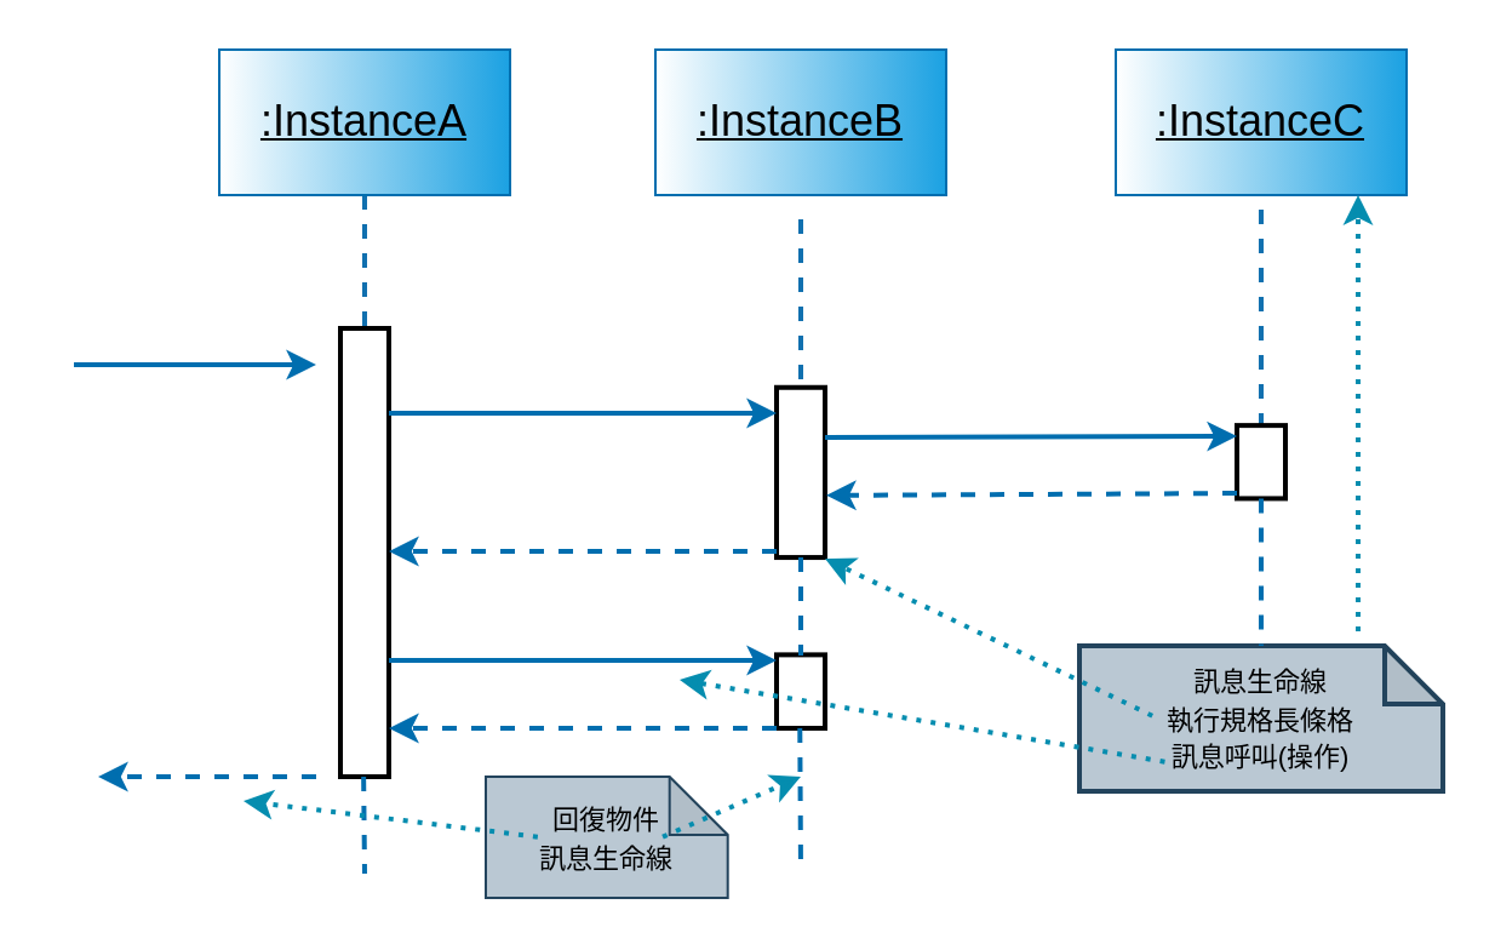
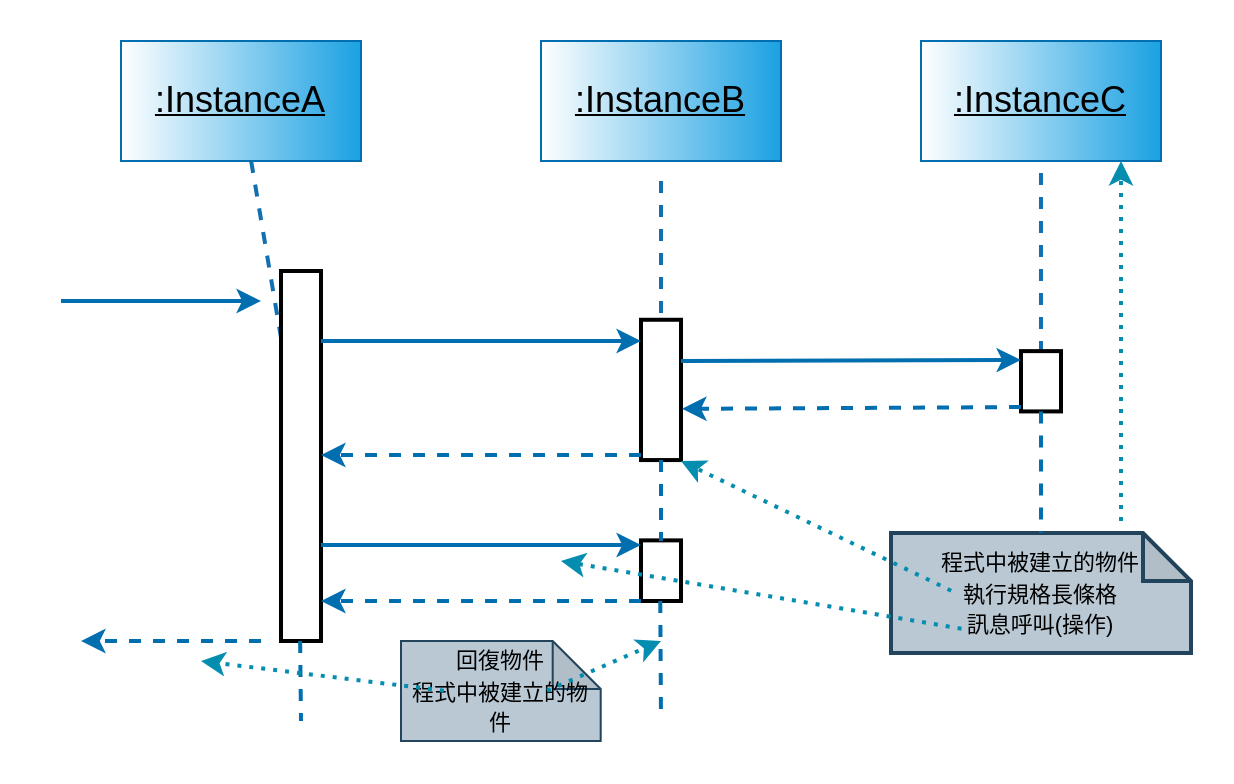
  <mxCell id="0" />
  <mxCell id="1" parent="0" />
- <mxCell id="2" value="&lt;font style=&quot;font-size: 11px;&quot; color=&quot;#000000&quot;&gt;訊息生命線&lt;br&gt;執行規格長條格&lt;br&gt;訊息呼叫(操作)&lt;br&gt;&lt;/font&gt;" style="shape=note;whiteSpace=wrap;html=1;backgroundOutline=1;darkOpacity=0.05;strokeColor=#23445d;strokeWidth=2;fontSize=13;fillColor=#bac8d3;gradientDirection=east;size=24;" vertex="1" parent="1"><mxGeometry x="445" y="266" width="150" height="60" as="geometry" /></mxCell>
- <mxCell id="3" value="&lt;font style=&quot;font-size: 11px;&quot; color=&quot;#000000&quot;&gt;回復物件&lt;br&gt;訊息生命線&lt;/font&gt;" style="shape=note;whiteSpace=wrap;html=1;backgroundOutline=1;darkOpacity=0.05;strokeColor=#23445d;strokeWidth=1;fontSize=13;fillColor=#bac8d3;gradientDirection=east;size=24;" vertex="1" parent="1"><mxGeometry x="200" y="320" width="99.85" height="50" as="geometry" /></mxCell>
+ <mxCell id="2" value="&lt;font style=&quot;font-size: 11px;&quot; color=&quot;#000000&quot;&gt;程式中被建立的物件&lt;br&gt;執行規格長條格&lt;br&gt;訊息呼叫(操作)&lt;br&gt;&lt;/font&gt;" style="shape=note;whiteSpace=wrap;html=1;backgroundOutline=1;darkOpacity=0.05;strokeColor=#23445d;strokeWidth=2;fontSize=13;fillColor=#bac8d3;gradientDirection=east;size=24;" vertex="1" parent="1"><mxGeometry x="445" y="266" width="150" height="60" as="geometry" /></mxCell>
+ <mxCell id="3" value="&lt;font style=&quot;font-size: 11px;&quot; color=&quot;#000000&quot;&gt;回復物件&lt;br&gt;程式中被建立的物件&lt;/font&gt;" style="shape=note;whiteSpace=wrap;html=1;backgroundOutline=1;darkOpacity=0.05;strokeColor=#23445d;strokeWidth=1;fontSize=13;fillColor=#bac8d3;gradientDirection=east;size=24;" vertex="1" parent="1"><mxGeometry x="200" y="320" width="99.85" height="50" as="geometry" /></mxCell>
  <mxCell id="4" style="edgeStyle=none;html=1;fontSize=18;fontColor=#000000;dashed=1;endArrow=none;endFill=0;strokeWidth=2;fillColor=#1ba1e2;strokeColor=#1170af;" edge="1" parent="1" source="5" target="8"><mxGeometry relative="1" as="geometry" /></mxCell>
- <mxCell id="5" value="&lt;font size=&quot;1&quot; style=&quot;&quot; color=&quot;#000000&quot;&gt;&lt;u style=&quot;font-size: 18px;&quot;&gt;:InstanceA&lt;/u&gt;&lt;/font&gt;" style="rounded=0;whiteSpace=wrap;html=1;gradientDirection=west;fillColor=#1ba1e2;fontColor=#ffffff;strokeColor=#006EAF;gradientColor=#FFFFFF;" vertex="1" parent="1"><mxGeometry x="90" y="20" width="120" height="60" as="geometry" /></mxCell>
+ <mxCell id="5" value="&lt;font size=&quot;1&quot; style=&quot;&quot; color=&quot;#000000&quot;&gt;&lt;u style=&quot;font-size: 18px;&quot;&gt;:InstanceA&lt;/u&gt;&lt;/font&gt;" style="rounded=0;whiteSpace=wrap;html=1;gradientDirection=west;fillColor=#1ba1e2;fontColor=#ffffff;strokeColor=#006EAF;gradientColor=#FFFFFF;" vertex="1" parent="1"><mxGeometry x="60" y="20" width="120" height="60" as="geometry" /></mxCell>
  <mxCell id="6" value="&lt;font size=&quot;1&quot; style=&quot;&quot; color=&quot;#000000&quot;&gt;&lt;u style=&quot;font-size: 18px;&quot;&gt;:InstanceB&lt;/u&gt;&lt;/font&gt;" style="rounded=0;whiteSpace=wrap;html=1;gradientDirection=west;fillColor=#1ba1e2;fontColor=#ffffff;strokeColor=#006EAF;gradientColor=#FFFFFF;" vertex="1" parent="1"><mxGeometry x="270" y="20" width="120" height="60" as="geometry" /></mxCell>
  <mxCell id="7" value="&lt;font size=&quot;1&quot; style=&quot;&quot; color=&quot;#000000&quot;&gt;&lt;u style=&quot;font-size: 18px;&quot;&gt;:InstanceC&lt;/u&gt;&lt;/font&gt;" style="rounded=0;whiteSpace=wrap;html=1;gradientDirection=west;fillColor=#1ba1e2;fontColor=#ffffff;strokeColor=#006EAF;gradientColor=#FFFFFF;" vertex="1" parent="1"><mxGeometry x="460" y="20" width="120" height="60" as="geometry" /></mxCell>
  <mxCell id="8" value="" style="rounded=0;whiteSpace=wrap;html=1;fontSize=18;fontColor=#000000;fillColor=#FFFFFF;gradientColor=none;gradientDirection=east;rotation=90;strokeColor=#000000;strokeWidth=2;" vertex="1" parent="1"><mxGeometry x="57.5" y="217.5" width="185" height="20" as="geometry" /></mxCell>
  <mxCell id="9" value="" style="endArrow=classic;html=1;fontSize=18;fontColor=#000000;fillColor=#1ba1e2;strokeColor=#006EAF;strokeWidth=2;" edge="1" parent="1"><mxGeometry width="50" height="50" relative="1" as="geometry"><mxPoint x="30" y="150" as="sourcePoint" /><mxPoint x="130" y="150" as="targetPoint" /></mxGeometry></mxCell>
  <mxCell id="10" value="&lt;font style=&quot;font-size: 13px;&quot; color=&quot;#ffffff&quot;&gt;operation1()&lt;/font&gt;" style="text;html=1;strokeColor=none;fillColor=none;align=center;verticalAlign=middle;whiteSpace=wrap;rounded=0;fontSize=18;fontColor=#000000;" vertex="1" parent="1"><mxGeometry x="20" y="126" width="100" height="20" as="geometry" /></mxCell>
  <mxCell id="11" value="" style="endArrow=classic;html=1;strokeWidth=2;fontSize=13;fontColor=#FFFFFF;dashed=1;fillColor=#1ba1e2;strokeColor=#006EAF;" edge="1" parent="1"><mxGeometry width="50" height="50" relative="1" as="geometry"><mxPoint x="130" y="320" as="sourcePoint" /><mxPoint x="40" y="320" as="targetPoint" /></mxGeometry></mxCell>
  <mxCell id="12" style="edgeStyle=none;html=1;fontSize=18;fontColor=#000000;dashed=1;endArrow=none;endFill=0;fillColor=#1ba1e2;strokeColor=#006EAF;strokeWidth=2;" edge="1" parent="1"><mxGeometry relative="1" as="geometry"><mxPoint x="149.57" y="320" as="sourcePoint" /><mxPoint x="150" y="360" as="targetPoint" /></mxGeometry></mxCell>
  <mxCell id="13" style="edgeStyle=none;html=1;fontSize=18;fontColor=#000000;dashed=1;endArrow=none;endFill=0;strokeWidth=2;fillColor=#1ba1e2;strokeColor=#1170AF;" edge="1" parent="1" target="14"><mxGeometry relative="1" as="geometry"><mxPoint x="330" y="90" as="sourcePoint" /></mxGeometry></mxCell>
  <mxCell id="14" value="" style="rounded=0;whiteSpace=wrap;html=1;fontSize=18;fontColor=#000000;fillColor=#FFFFFF;gradientColor=none;gradientDirection=east;rotation=90;strokeColor=#000000;strokeWidth=2;" vertex="1" parent="1"><mxGeometry x="294.93" y="184.45" width="70.15" height="20" as="geometry" /></mxCell>
  <mxCell id="15" value="" style="endArrow=classic;html=1;fontSize=18;fontColor=#000000;fillColor=#1ba1e2;strokeColor=#006EAF;strokeWidth=2;" edge="1" parent="1"><mxGeometry width="50" height="50" relative="1" as="geometry"><mxPoint x="160" y="170" as="sourcePoint" /><mxPoint x="320" y="170" as="targetPoint" /></mxGeometry></mxCell>
  <mxCell id="16" value="" style="endArrow=classic;html=1;dashed=1;strokeWidth=2;fontSize=13;fontColor=#FFFFFF;fillColor=#1ba1e2;strokeColor=#006EAF;" edge="1" parent="1"><mxGeometry width="50" height="50" relative="1" as="geometry"><mxPoint x="320" y="227" as="sourcePoint" /><mxPoint x="160" y="227" as="targetPoint" /></mxGeometry></mxCell>
  <mxCell id="17" value="" style="rounded=0;whiteSpace=wrap;html=1;fontSize=18;fontColor=#000000;fillColor=#FFFFFF;gradientColor=none;gradientDirection=east;rotation=90;strokeColor=#000000;strokeWidth=2;" vertex="1" parent="1"><mxGeometry x="314.85" y="274.84" width="30.31" height="20" as="geometry" /></mxCell>
  <mxCell id="18" value="" style="endArrow=classic;html=1;fontSize=18;fontColor=#000000;fillColor=#1ba1e2;strokeColor=#006EAF;strokeWidth=2;" edge="1" parent="1"><mxGeometry width="50" height="50" relative="1" as="geometry"><mxPoint x="160" y="272" as="sourcePoint" /><mxPoint x="320" y="272" as="targetPoint" /></mxGeometry></mxCell>
  <mxCell id="19" value="" style="endArrow=classic;html=1;dashed=1;strokeWidth=2;fontSize=13;fontColor=#FFFFFF;fillColor=#1ba1e2;strokeColor=#006EAF;" edge="1" parent="1"><mxGeometry width="50" height="50" relative="1" as="geometry"><mxPoint x="320" y="300" as="sourcePoint" /><mxPoint x="160" y="300" as="targetPoint" /></mxGeometry></mxCell>
  <mxCell id="20" style="edgeStyle=none;html=1;fontSize=18;fontColor=#000000;dashed=1;endArrow=none;endFill=0;strokeWidth=2;fillColor=#1ba1e2;strokeColor=#006EAF;exitX=1;exitY=0.5;exitDx=0;exitDy=0;" edge="1" parent="1" source="14"><mxGeometry relative="1" as="geometry"><mxPoint x="330" y="240" as="sourcePoint" /><mxPoint x="330" y="270" as="targetPoint" /></mxGeometry></mxCell>
  <mxCell id="21" style="edgeStyle=none;html=1;fontSize=18;fontColor=#000000;dashed=1;endArrow=none;endFill=0;strokeWidth=2;fillColor=#1ba1e2;strokeColor=#006EAF;" edge="1" parent="1"><mxGeometry relative="1" as="geometry"><mxPoint x="329.64" y="300" as="sourcePoint" /><mxPoint x="330" y="360" as="targetPoint" /></mxGeometry></mxCell>
  <mxCell id="22" value="&lt;font style=&quot;font-size: 13px;&quot; color=&quot;#ffffff&quot;&gt;operation5()&lt;/font&gt;" style="text;html=1;strokeColor=none;fillColor=none;align=center;verticalAlign=middle;whiteSpace=wrap;rounded=0;fontSize=18;fontColor=#000000;" vertex="1" parent="1"><mxGeometry x="180" y="146" width="100" height="20" as="geometry" /></mxCell>
  <mxCell id="23" value="&lt;font style=&quot;font-size: 13px;&quot; color=&quot;#ffffff&quot;&gt;operation4()&lt;/font&gt;" style="text;html=1;strokeColor=none;fillColor=none;align=center;verticalAlign=middle;whiteSpace=wrap;rounded=0;fontSize=18;fontColor=#000000;" vertex="1" parent="1"><mxGeometry x="180" y="249" width="100" height="20" as="geometry" /></mxCell>
  <mxCell id="24" style="edgeStyle=none;html=1;fontSize=18;fontColor=#000000;dashed=1;endArrow=none;endFill=0;strokeWidth=2;fillColor=#1ba1e2;strokeColor=#1170af;" edge="1" parent="1" target="25"><mxGeometry relative="1" as="geometry"><mxPoint x="519.99" y="86" as="sourcePoint" /></mxGeometry></mxCell>
  <mxCell id="25" value="" style="rounded=0;whiteSpace=wrap;html=1;fontSize=18;fontColor=#000000;fillColor=#FFFFFF;gradientColor=none;gradientDirection=east;rotation=90;strokeColor=#000000;strokeWidth=2;" vertex="1" parent="1"><mxGeometry x="504.92" y="180.14" width="30.15" height="20" as="geometry" /></mxCell>
  <mxCell id="26" style="edgeStyle=none;html=1;fontSize=18;fontColor=#000000;dashed=1;endArrow=none;endFill=0;strokeWidth=2;fillColor=#1ba1e2;strokeColor=#006EAF;exitX=1;exitY=0.5;exitDx=0;exitDy=0;" edge="1" parent="1" source="25"><mxGeometry relative="1" as="geometry"><mxPoint x="519.99" y="236" as="sourcePoint" /><mxPoint x="519.99" y="266" as="targetPoint" /></mxGeometry></mxCell>
  <mxCell id="27" value="" style="endArrow=classic;html=1;fontSize=18;fontColor=#000000;fillColor=#1ba1e2;strokeColor=#006EAF;strokeWidth=2;" edge="1" parent="1"><mxGeometry width="50" height="50" relative="1" as="geometry"><mxPoint x="340" y="180" as="sourcePoint" /><mxPoint x="510" y="179.53" as="targetPoint" /></mxGeometry></mxCell>
  <mxCell id="28" value="" style="endArrow=classic;html=1;dashed=1;strokeWidth=2;fontSize=13;fontColor=#FFFFFF;fillColor=#1ba1e2;strokeColor=#006EAF;entryX=0.635;entryY=-0.026;entryDx=0;entryDy=0;entryPerimeter=0;" edge="1" parent="1" target="14"><mxGeometry width="50" height="50" relative="1" as="geometry"><mxPoint x="510" y="203.03" as="sourcePoint" /><mxPoint x="362.005" y="204.089" as="targetPoint" /></mxGeometry></mxCell>
  <mxCell id="29" style="edgeStyle=none;html=1;fontSize=18;fontColor=#000000;dashed=1;endArrow=classic;endFill=1;strokeWidth=2;fillColor=#1ba1e2;strokeColor=#058DAF;dashPattern=1 2;" edge="1" parent="1"><mxGeometry relative="1" as="geometry"><mxPoint x="560" y="260" as="sourcePoint" /><mxPoint x="560.004" y="79.995" as="targetPoint" /></mxGeometry></mxCell>
  <mxCell id="30" style="edgeStyle=none;html=1;fontSize=18;fontColor=#000000;dashed=1;endArrow=classic;endFill=1;strokeWidth=2;fillColor=#1ba1e2;strokeColor=#058DAF;dashPattern=1 2;" edge="1" parent="1"><mxGeometry relative="1" as="geometry"><mxPoint x="475.08" y="294.84" as="sourcePoint" /><mxPoint x="340" y="230" as="targetPoint" /></mxGeometry></mxCell>
  <mxCell id="31" style="edgeStyle=none;html=1;fontSize=18;fontColor=#000000;dashed=1;endArrow=classic;endFill=1;strokeWidth=2;fillColor=#1ba1e2;strokeColor=#058DAF;dashPattern=1 2;" edge="1" parent="1"><mxGeometry relative="1" as="geometry"><mxPoint x="480.24" y="313.84" as="sourcePoint" /><mxPoint x="280" y="280" as="targetPoint" /></mxGeometry></mxCell>
  <mxCell id="32" style="edgeStyle=none;html=1;fontSize=18;fontColor=#000000;dashed=1;endArrow=classic;endFill=1;strokeWidth=2;fillColor=#1ba1e2;strokeColor=#058DAF;dashPattern=1 2;" edge="1" parent="1"><mxGeometry relative="1" as="geometry"><mxPoint x="273" y="344.84" as="sourcePoint" /><mxPoint x="330" y="320" as="targetPoint" /></mxGeometry></mxCell>
  <mxCell id="33" style="edgeStyle=none;html=1;fontSize=18;fontColor=#000000;dashed=1;endArrow=classic;endFill=1;strokeWidth=2;fillColor=#1ba1e2;strokeColor=#058DAF;dashPattern=1 2;" edge="1" parent="1"><mxGeometry relative="1" as="geometry"><mxPoint x="221.43" y="344.84" as="sourcePoint" /><mxPoint x="100" y="330" as="targetPoint" /></mxGeometry></mxCell>
